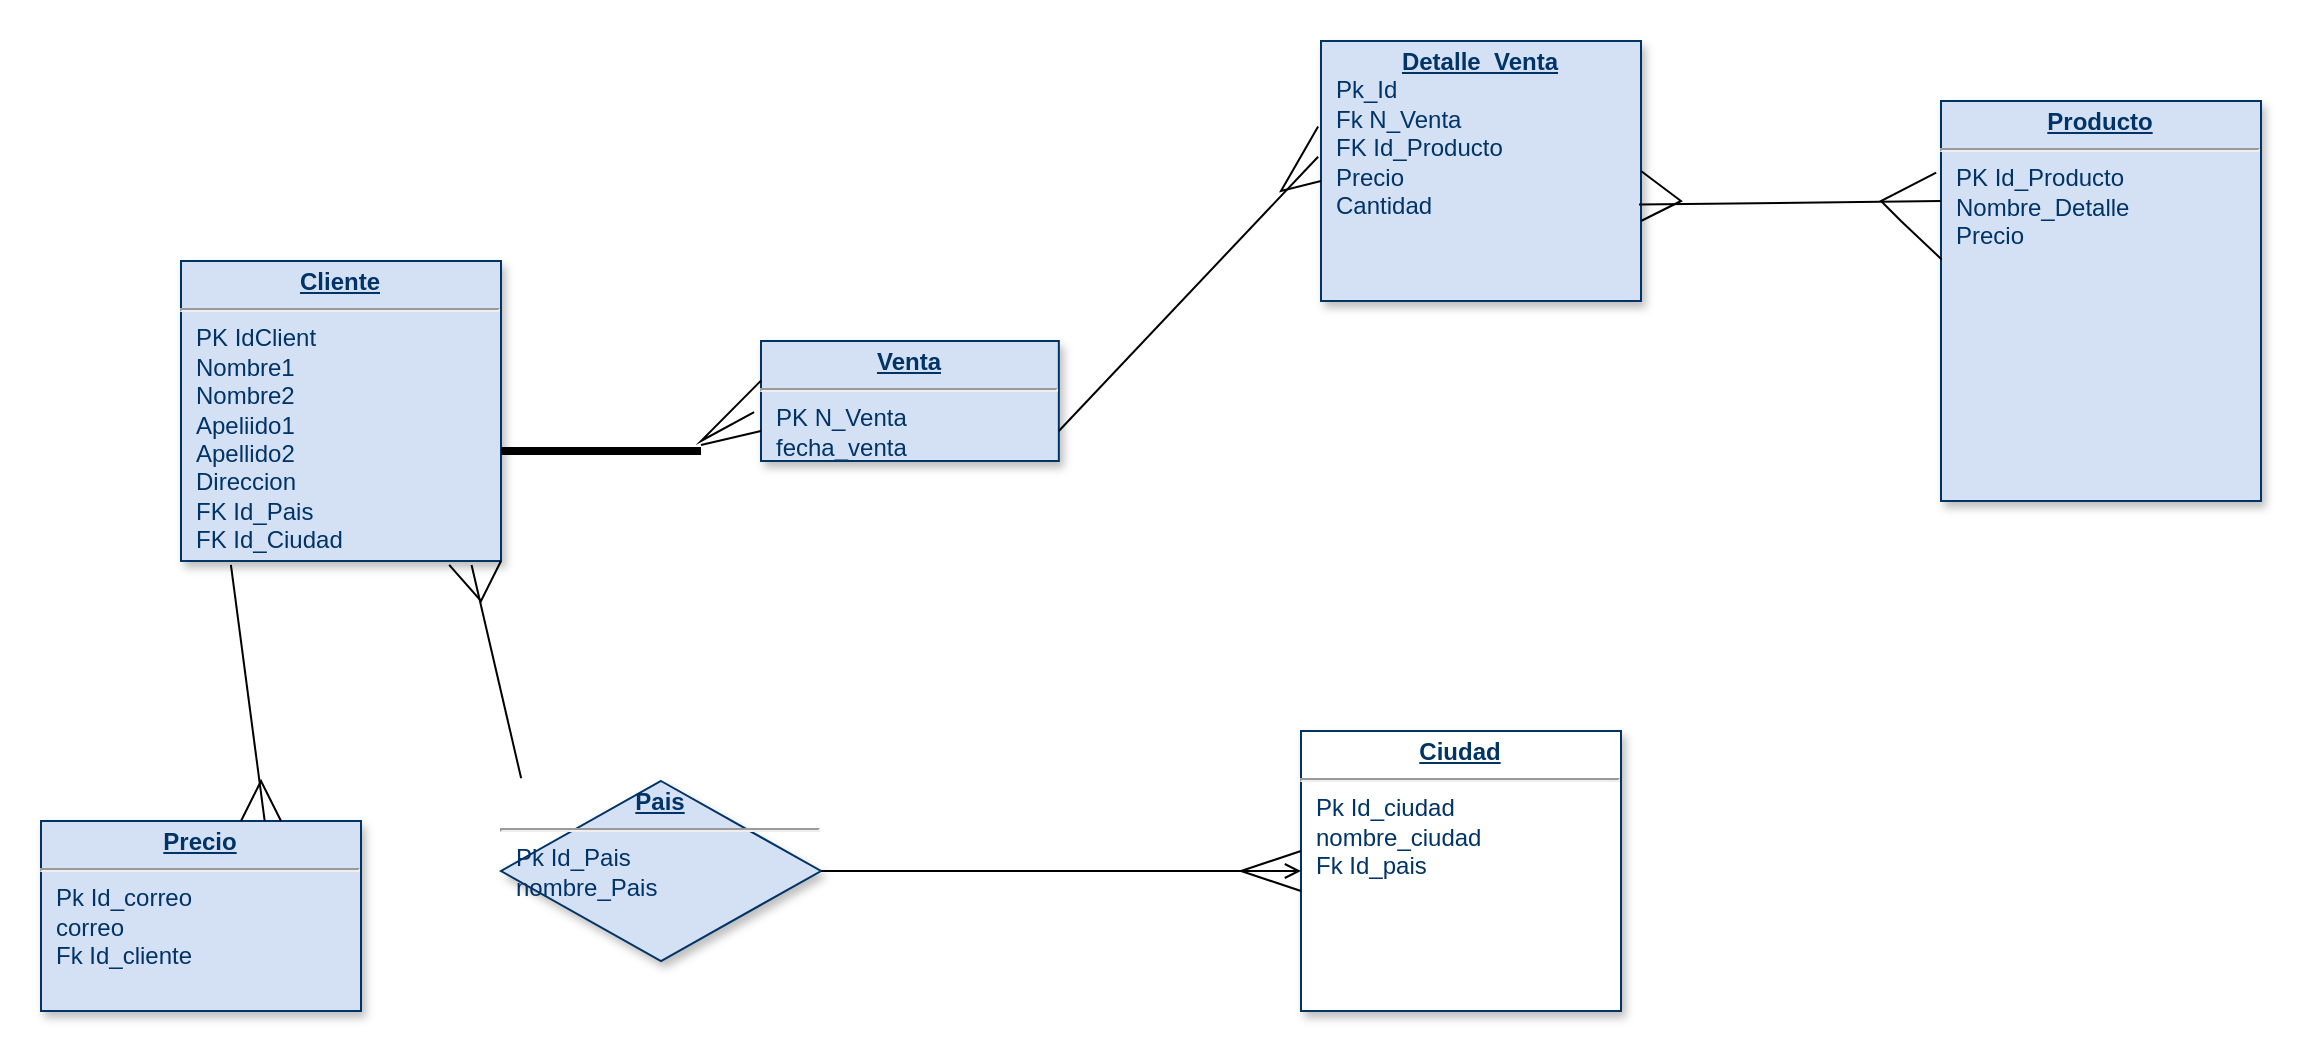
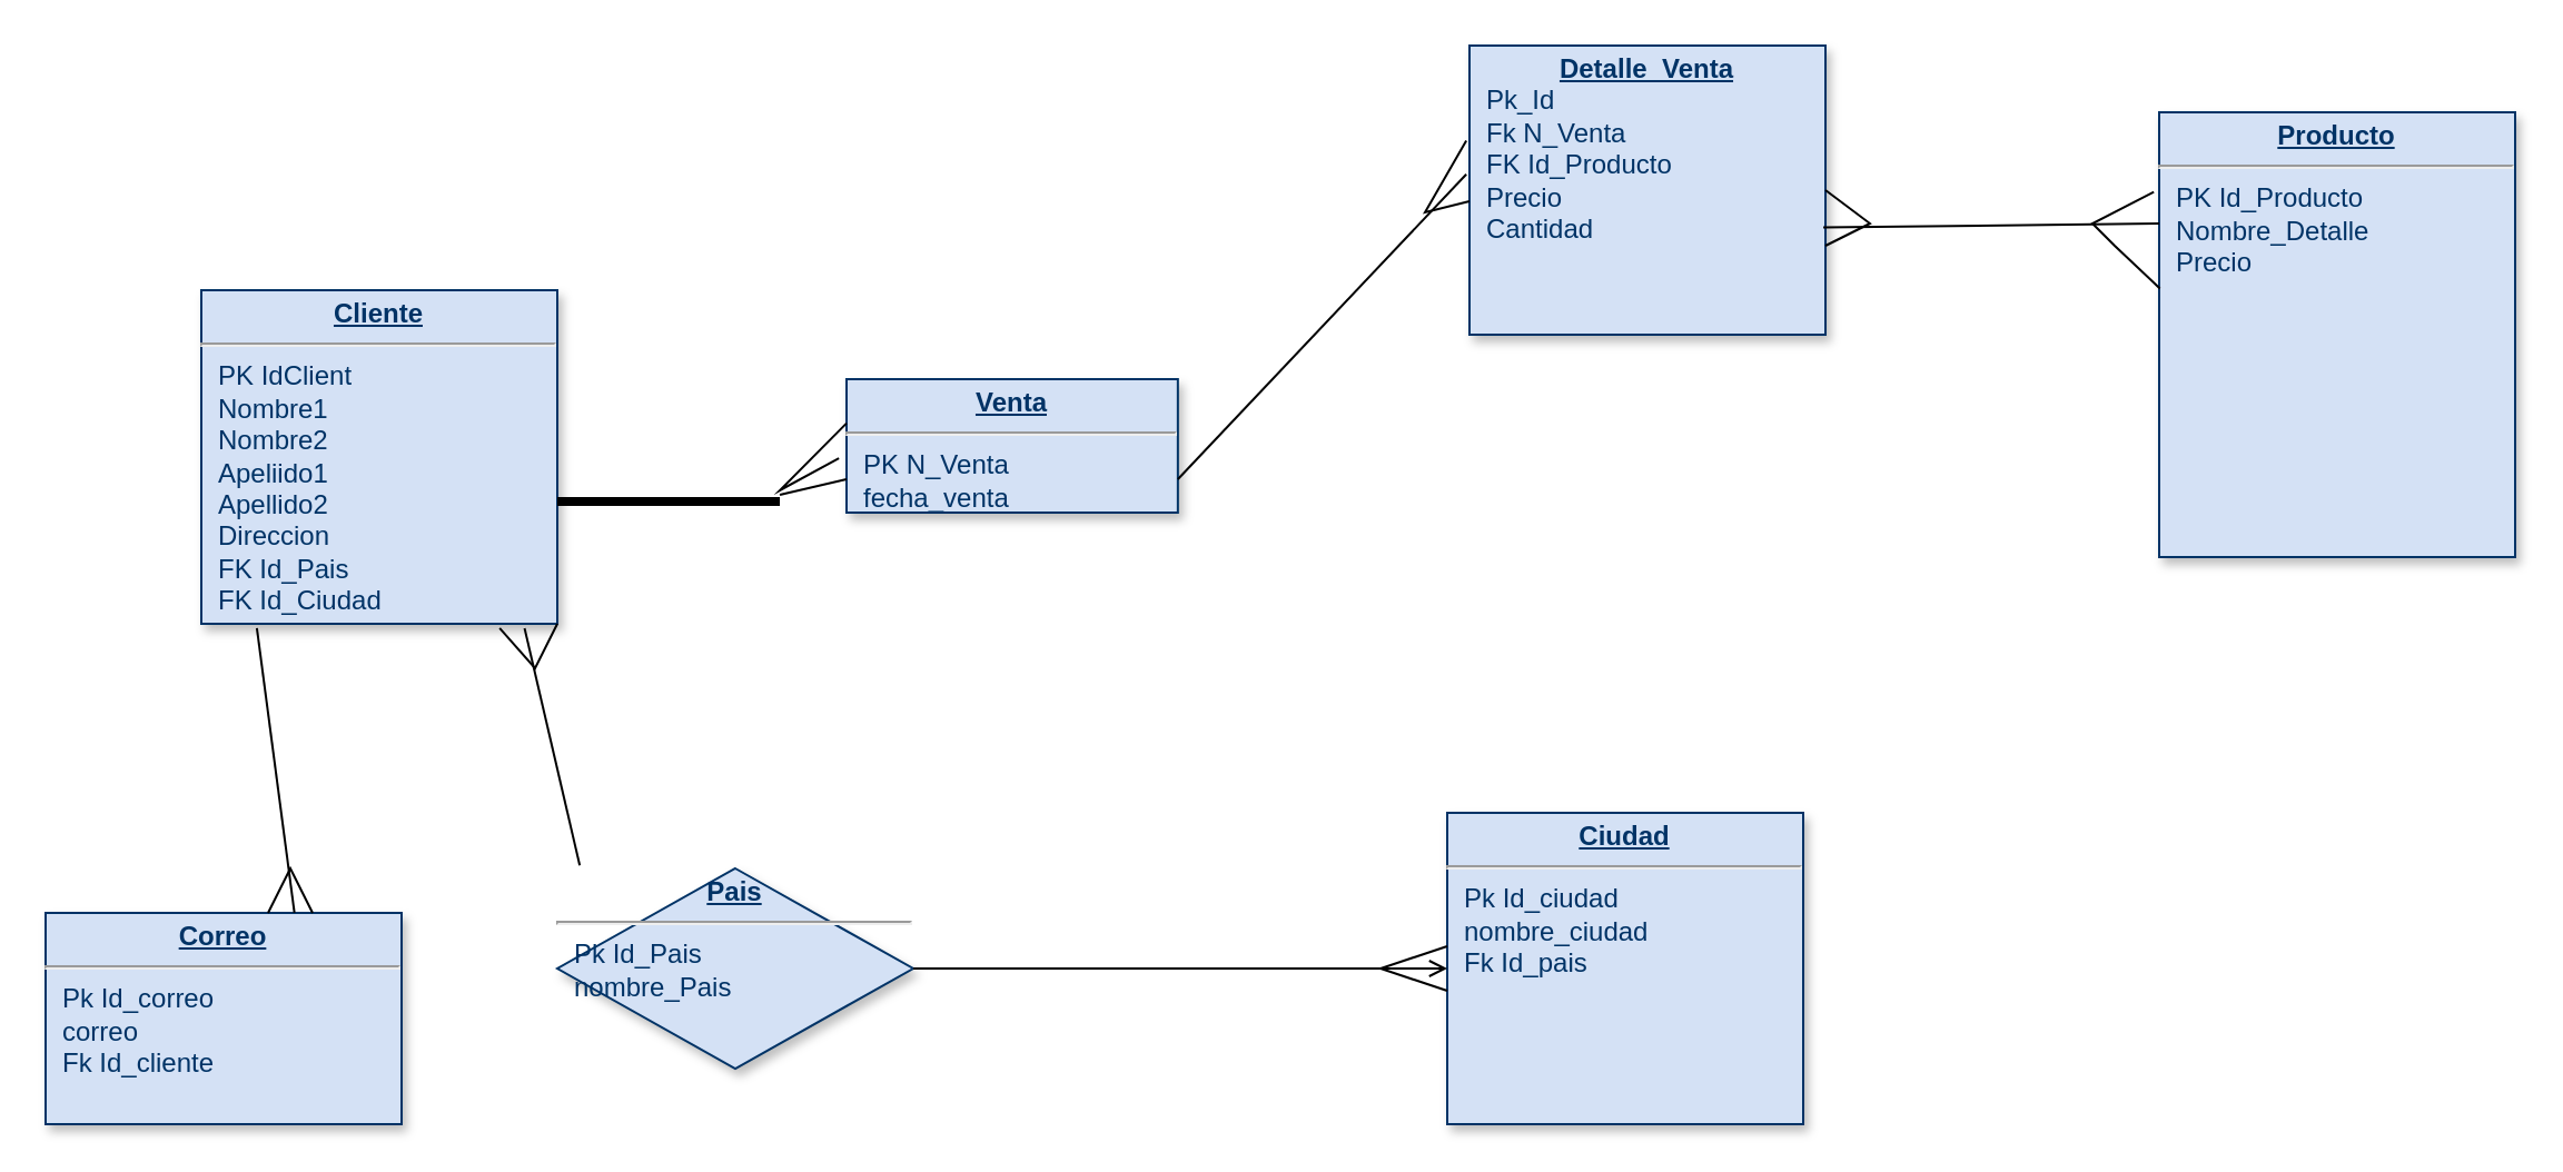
  <mxCell id="0" />
  <mxCell id="1" parent="0" />
  <mxCell id="2" value="&lt;p style=&quot;margin: 0px; margin-top: 4px; text-align: center; text-decoration: underline;&quot;&gt;&lt;b&gt;Detalle_Venta&lt;/b&gt;&lt;/p&gt;&lt;p style=&quot;margin: 0px; margin-left: 8px;&quot;&gt;Pk_Id&lt;/p&gt;&lt;p style=&quot;margin: 0px; margin-left: 8px;&quot;&gt;Fk N_Venta&lt;/p&gt;&lt;p style=&quot;margin: 0px; margin-left: 8px;&quot;&gt;FK Id_Producto&lt;/p&gt;&lt;p style=&quot;margin: 0px; margin-left: 8px;&quot;&gt;Precio&lt;/p&gt;&lt;p style=&quot;margin: 0px; margin-left: 8px;&quot;&gt;Cantidad&lt;/p&gt;" style="verticalAlign=top;align=left;overflow=fill;fontSize=12;fontFamily=Helvetica;html=1;strokeColor=#003366;shadow=1;fillColor=#D4E1F5;fontColor=#003366" parent="1" vertex="1"><mxGeometry x="660" y="20" width="160" height="130" as="geometry" /></mxCell>
  <mxCell id="3" value="&lt;p style=&quot;margin: 0px; margin-top: 4px; text-align: center; text-decoration: underline;&quot;&gt;&lt;strong&gt;Cliente&lt;/strong&gt;&lt;/p&gt;&lt;hr&gt;&lt;p style=&quot;margin: 0px; margin-left: 8px;&quot;&gt;PK IdClient&lt;/p&gt;&lt;p style=&quot;margin: 0px; margin-left: 8px;&quot;&gt;Nombre1&lt;/p&gt;&lt;p style=&quot;margin: 0px; margin-left: 8px;&quot;&gt;Nombre2&lt;/p&gt;&lt;p style=&quot;margin: 0px; margin-left: 8px;&quot;&gt;Apeliido1&lt;/p&gt;&lt;p style=&quot;margin: 0px; margin-left: 8px;&quot;&gt;Apellido2&lt;/p&gt;&lt;p style=&quot;margin: 0px; margin-left: 8px;&quot;&gt;Direccion&amp;nbsp;&lt;/p&gt;&lt;p style=&quot;margin: 0px; margin-left: 8px;&quot;&gt;FK Id_Pais&lt;/p&gt;&lt;p style=&quot;margin: 0px; margin-left: 8px;&quot;&gt;FK Id_Ciudad&lt;/p&gt;" style="verticalAlign=top;align=left;overflow=fill;fontSize=12;fontFamily=Helvetica;html=1;strokeColor=#003366;shadow=1;fillColor=#D4E1F5;fontColor=#003366" parent="1" vertex="1"><mxGeometry x="90" y="130" width="160" height="150" as="geometry" /></mxCell>
  <mxCell id="4" value="&lt;p style=&quot;margin: 0px; margin-top: 4px; text-align: center; text-decoration: underline;&quot;&gt;&lt;b&gt;Pais&lt;/b&gt;&lt;/p&gt;&lt;hr&gt;&lt;p style=&quot;margin: 0px; margin-left: 8px;&quot;&gt;Pk Id_Pais&lt;/p&gt;&lt;p style=&quot;margin: 0px; margin-left: 8px;&quot;&gt;nombre_Pais&lt;/p&gt;" style="rhombus;verticalAlign=top;align=left;overflow=fill;fontSize=12;fontFamily=Helvetica;html=1;strokeColor=#003366;shadow=1;fillColor=#D4E1F5;fontColor=#003366;" parent="1" vertex="1"><mxGeometry x="250" y="390" width="160" height="90" as="geometry" /></mxCell>
  <mxCell id="5" value="&lt;p style=&quot;margin: 0px; margin-top: 4px; text-align: center; text-decoration: underline;&quot;&gt;&lt;b&gt;Producto&lt;/b&gt;&lt;/p&gt;&lt;hr&gt;&lt;p style=&quot;margin: 0px; margin-left: 8px;&quot;&gt;PK Id_Producto&lt;/p&gt;&lt;p style=&quot;margin: 0px; margin-left: 8px;&quot;&gt;Nombre_Detalle&lt;/p&gt;&lt;p style=&quot;margin: 0px; margin-left: 8px;&quot;&gt;Precio&lt;/p&gt;" style="verticalAlign=top;align=left;overflow=fill;fontSize=12;fontFamily=Helvetica;html=1;strokeColor=#003366;shadow=1;fillColor=#D4E1F5;fontColor=#003366" parent="1" vertex="1"><mxGeometry x="970" y="50" width="160" height="200" as="geometry" /></mxCell>
  <mxCell id="6" value="&lt;p style=&quot;margin: 0px; margin-top: 4px; text-align: center; text-decoration: underline;&quot;&gt;&lt;b&gt;Venta&lt;/b&gt;&lt;/p&gt;&lt;hr&gt;&lt;p style=&quot;margin: 0px; margin-left: 8px;&quot;&gt;PK N_Venta&lt;/p&gt;&lt;p style=&quot;margin: 0px; margin-left: 8px;&quot;&gt;fecha_venta&lt;/p&gt;&lt;p style=&quot;margin: 0px; margin-left: 8px;&quot;&gt;FK Id_cliente&lt;/p&gt;&lt;p style=&quot;margin: 0px; margin-left: 8px;&quot;&gt;&lt;br&gt;&lt;/p&gt;&lt;p style=&quot;margin: 0px; margin-left: 8px;&quot;&gt;&lt;br&gt;&lt;/p&gt;" style="verticalAlign=top;align=left;overflow=fill;fontSize=12;fontFamily=Helvetica;html=1;strokeColor=#003366;shadow=1;fillColor=#D4E1F5;fontColor=#003366" parent="1" vertex="1"><mxGeometry x="380" y="170" width="148.92" height="60" as="geometry" /></mxCell>
- <mxCell id="7" value="&lt;p style=&quot;margin: 0px; margin-top: 4px; text-align: center; text-decoration: underline;&quot;&gt;&lt;b&gt;Precio&lt;/b&gt;&lt;/p&gt;&lt;hr&gt;&lt;p style=&quot;margin: 0px; margin-left: 8px;&quot;&gt;Pk Id_correo&lt;/p&gt;&lt;p style=&quot;margin: 0px; margin-left: 8px;&quot;&gt;correo&lt;/p&gt;&lt;p style=&quot;margin: 0px; margin-left: 8px;&quot;&gt;Fk Id_cliente&lt;/p&gt;" style="verticalAlign=top;align=left;overflow=fill;fontSize=12;fontFamily=Helvetica;html=1;strokeColor=#003366;shadow=1;fillColor=#D4E1F5;fontColor=#003366" parent="1" vertex="1"><mxGeometry x="20" y="410" width="160" height="95" as="geometry" /></mxCell>
- <mxCell id="8" value="&lt;p style=&quot;margin: 0px; margin-top: 4px; text-align: center; text-decoration: underline;&quot;&gt;&lt;strong&gt;Ciudad&lt;/strong&gt;&lt;/p&gt;&lt;hr&gt;&lt;p style=&quot;margin: 0px; margin-left: 8px;&quot;&gt;Pk Id_ciudad&lt;/p&gt;&lt;p style=&quot;margin: 0px; margin-left: 8px;&quot;&gt;nombre_ciudad&lt;/p&gt;&lt;p style=&quot;margin: 0px; margin-left: 8px;&quot;&gt;Fk Id_pais&lt;/p&gt;" style="verticalAlign=top;align=left;overflow=fill;fontSize=12;fontFamily=Helvetica;html=1;strokeColor=#003366;shadow=1;fillColor=#ffffff;fontColor=#003366;" parent="1" vertex="1"><mxGeometry x="650" y="365" width="160" height="140" as="geometry" /></mxCell>
+ <mxCell id="7" value="&lt;p style=&quot;margin: 0px; margin-top: 4px; text-align: center; text-decoration: underline;&quot;&gt;&lt;b&gt;Correo&lt;/b&gt;&lt;/p&gt;&lt;hr&gt;&lt;p style=&quot;margin: 0px; margin-left: 8px;&quot;&gt;Pk Id_correo&lt;/p&gt;&lt;p style=&quot;margin: 0px; margin-left: 8px;&quot;&gt;correo&lt;/p&gt;&lt;p style=&quot;margin: 0px; margin-left: 8px;&quot;&gt;Fk Id_cliente&lt;/p&gt;" style="verticalAlign=top;align=left;overflow=fill;fontSize=12;fontFamily=Helvetica;html=1;strokeColor=#003366;shadow=1;fillColor=#D4E1F5;fontColor=#003366" parent="1" vertex="1"><mxGeometry x="20" y="410" width="160" height="95" as="geometry" /></mxCell>
+ <mxCell id="8" value="&lt;p style=&quot;margin: 0px; margin-top: 4px; text-align: center; text-decoration: underline;&quot;&gt;&lt;strong&gt;Ciudad&lt;/strong&gt;&lt;/p&gt;&lt;hr&gt;&lt;p style=&quot;margin: 0px; margin-left: 8px;&quot;&gt;Pk Id_ciudad&lt;/p&gt;&lt;p style=&quot;margin: 0px; margin-left: 8px;&quot;&gt;nombre_ciudad&lt;/p&gt;&lt;p style=&quot;margin: 0px; margin-left: 8px;&quot;&gt;Fk Id_pais&lt;/p&gt;" style="verticalAlign=top;align=left;overflow=fill;fontSize=12;fontFamily=Helvetica;html=1;strokeColor=#003366;shadow=1;fillColor=#D4E1F5;fontColor=#003366" parent="1" vertex="1"><mxGeometry x="650" y="365" width="160" height="140" as="geometry" /></mxCell>
  <mxCell id="9" value="" style="line;strokeWidth=4;html=1;perimeter=backbonePerimeter;points=[];outlineConnect=0;" vertex="1" parent="1"><mxGeometry x="250" y="220" width="100" height="10" as="geometry" /></mxCell>
  <mxCell id="10" value="" style="endArrow=none;html=1;rounded=0;exitX=-0.023;exitY=0.592;exitDx=0;exitDy=0;exitPerimeter=0;entryX=0;entryY=0.33;entryDx=0;entryDy=0;entryPerimeter=0;" edge="1" parent="1" source="6" target="6"><mxGeometry width="50" height="50" relative="1" as="geometry"><mxPoint x="341" y="240" as="sourcePoint" /><mxPoint x="370" y="200" as="targetPoint" /><Array as="points"><mxPoint x="350" y="220" /></Array></mxGeometry></mxCell>
  <mxCell id="11" value="" style="endArrow=none;html=1;rounded=0;entryX=0;entryY=0.75;entryDx=0;entryDy=0;" edge="1" parent="1" target="6"><mxGeometry width="50" height="50" relative="1" as="geometry"><mxPoint x="350" y="222" as="sourcePoint" /><mxPoint x="380" y="220" as="targetPoint" /><Array as="points" /></mxGeometry></mxCell>
  <mxCell id="12" value="" style="endArrow=none;html=1;rounded=0;entryX=-0.009;entryY=0.445;entryDx=0;entryDy=0;entryPerimeter=0;exitX=1;exitY=0.75;exitDx=0;exitDy=0;" edge="1" parent="1" source="6" target="2"><mxGeometry width="50" height="50" relative="1" as="geometry"><mxPoint x="531.08" y="196.96" as="sourcePoint" /><mxPoint x="620" y="80" as="targetPoint" /></mxGeometry></mxCell>
  <mxCell id="13" value="" style="endArrow=none;html=1;rounded=0;entryX=-0.009;entryY=0.329;entryDx=0;entryDy=0;entryPerimeter=0;" edge="1" parent="1" target="2"><mxGeometry width="50" height="50" relative="1" as="geometry"><mxPoint x="660" y="90" as="sourcePoint" /><mxPoint x="650" y="75" as="targetPoint" /><Array as="points"><mxPoint x="640" y="95" /></Array></mxGeometry></mxCell>
  <mxCell id="14" value="" style="endArrow=none;html=1;rounded=0;entryX=-0.015;entryY=0.179;entryDx=0;entryDy=0;entryPerimeter=0;exitX=0.002;exitY=0.396;exitDx=0;exitDy=0;exitPerimeter=0;" edge="1" parent="1" source="5" target="5"><mxGeometry width="50" height="50" relative="1" as="geometry"><mxPoint x="960" y="120" as="sourcePoint" /><mxPoint x="960" y="90" as="targetPoint" /><Array as="points"><mxPoint x="950" y="110" /><mxPoint x="940" y="100" /></Array></mxGeometry></mxCell>
  <mxCell id="15" value="" style="endArrow=none;html=1;rounded=0;exitX=0.994;exitY=0.629;exitDx=0;exitDy=0;exitPerimeter=0;" edge="1" parent="1" source="2"><mxGeometry width="50" height="50" relative="1" as="geometry"><mxPoint x="790" y="246" as="sourcePoint" /><mxPoint x="970" y="100" as="targetPoint" /></mxGeometry></mxCell>
  <mxCell id="16" value="" style="endArrow=none;html=1;rounded=0;entryX=1;entryY=0.5;entryDx=0;entryDy=0;" edge="1" parent="1" target="2"><mxGeometry width="50" height="50" relative="1" as="geometry"><mxPoint x="840" y="100" as="sourcePoint" /><mxPoint x="830" y="90" as="targetPoint" /><Array as="points"><mxPoint x="820" y="110" /><mxPoint x="840" y="100" /></Array></mxGeometry></mxCell>
  <mxCell id="17" value="" style="endArrow=none;html=1;rounded=0;entryX=0.908;entryY=1.013;entryDx=0;entryDy=0;entryPerimeter=0;exitX=0.063;exitY=-0.015;exitDx=0;exitDy=0;exitPerimeter=0;" edge="1" parent="1" source="4" target="3"><mxGeometry width="50" height="50" relative="1" as="geometry"><mxPoint x="240" y="370" as="sourcePoint" /><mxPoint x="290" y="320" as="targetPoint" /></mxGeometry></mxCell>
  <mxCell id="18" value="" style="endArrow=none;html=1;rounded=0;exitX=0.838;exitY=1.013;exitDx=0;exitDy=0;exitPerimeter=0;" edge="1" parent="1" source="3"><mxGeometry width="50" height="50" relative="1" as="geometry"><mxPoint x="210" y="290" as="sourcePoint" /><mxPoint x="250" y="280" as="targetPoint" /><Array as="points"><mxPoint x="240" y="300" /></Array></mxGeometry></mxCell>
  <mxCell id="19" value="" style="endArrow=open;html=1;rounded=0;entryX=0;entryY=0.5;entryDx=0;entryDy=0;exitX=1;exitY=0.5;exitDx=0;exitDy=0;" edge="1" parent="1" source="4" target="8"><mxGeometry width="50" height="50" relative="1" as="geometry"><mxPoint x="440" y="450" as="sourcePoint" /><mxPoint x="460" y="390" as="targetPoint" /></mxGeometry></mxCell>
  <mxCell id="20" value="" style="endArrow=none;html=1;rounded=0;" edge="1" parent="1"><mxGeometry width="50" height="50" relative="1" as="geometry"><mxPoint x="650" y="445" as="sourcePoint" /><mxPoint x="650" y="425" as="targetPoint" /><Array as="points"><mxPoint x="620" y="435" /></Array></mxGeometry></mxCell>
  <mxCell id="21" value="" style="endArrow=none;html=1;rounded=0;entryX=0.156;entryY=1.013;entryDx=0;entryDy=0;exitX=0.699;exitY=-0.001;exitDx=0;exitDy=0;exitPerimeter=0;entryPerimeter=0;" edge="1" parent="1" source="7" target="3"><mxGeometry width="50" height="50" relative="1" as="geometry"><mxPoint x="135" y="410" as="sourcePoint" /><mxPoint x="110" y="303" as="targetPoint" /></mxGeometry></mxCell>
  <mxCell id="22" value="" style="endArrow=none;html=1;rounded=0;" edge="1" parent="1"><mxGeometry width="50" height="50" relative="1" as="geometry"><mxPoint x="120" y="410" as="sourcePoint" /><mxPoint x="140" y="410" as="targetPoint" /><Array as="points"><mxPoint x="130" y="390" /></Array></mxGeometry></mxCell>
